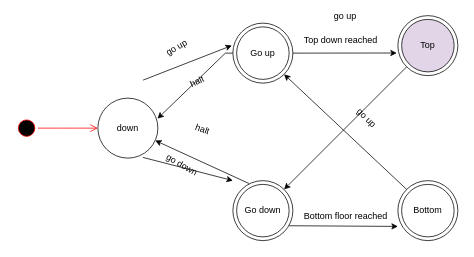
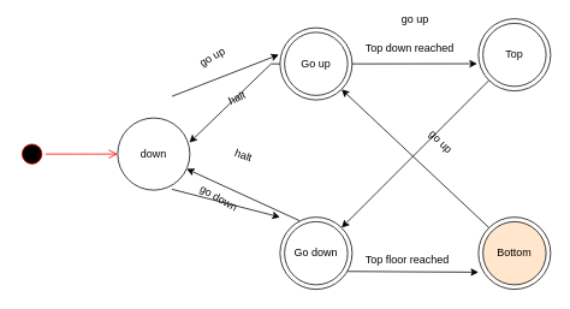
  <mxCell id="0" />
  <mxCell id="1" parent="0" />
  <mxCell id="2" value="" style="ellipse;html=1;shape=startState;fillColor=#000000;strokeColor=#ff0000;rounded=1;shadow=0;comic=0;labelBackgroundColor=none;fontFamily=Verdana;fontSize=12;fontColor=#000000;align=center;direction=south;" parent="1" vertex="1"><mxGeometry x="20" y="155" width="30" height="30" as="geometry" /></mxCell>
  <mxCell id="3" style="edgeStyle=orthogonalEdgeStyle;html=1;labelBackgroundColor=none;endArrow=open;endSize=8;strokeColor=#ff0000;fontFamily=Verdana;fontSize=12;align=left;" parent="1" source="2" edge="1"><mxGeometry relative="1" as="geometry"><mxPoint x="130" y="170" as="targetPoint" /></mxGeometry></mxCell>
  <mxCell id="4" value="down" style="ellipse;whiteSpace=wrap;html=1;aspect=fixed;" vertex="1" parent="1"><mxGeometry x="130" y="130" width="80" height="80" as="geometry" /></mxCell>
  <mxCell id="5" value="" style="ellipse;whiteSpace=wrap;html=1;aspect=fixed;" vertex="1" parent="1"><mxGeometry x="310" y="30" width="80" height="80" as="geometry" /></mxCell>
  <mxCell id="6" value="" style="ellipse;whiteSpace=wrap;html=1;aspect=fixed;" vertex="1" parent="1"><mxGeometry x="310" y="240" width="80" height="80" as="geometry" /></mxCell>
  <mxCell id="7" value="" style="ellipse;whiteSpace=wrap;html=1;aspect=fixed;" vertex="1" parent="1"><mxGeometry x="530" y="240" width="80" height="80" as="geometry" /></mxCell>
  <mxCell id="8" value="" style="ellipse;whiteSpace=wrap;html=1;aspect=fixed;" vertex="1" parent="1"><mxGeometry x="530" y="20" width="80" height="80" as="geometry" /></mxCell>
  <mxCell id="9" value="Go up" style="ellipse;whiteSpace=wrap;html=1;aspect=fixed;" vertex="1" parent="1"><mxGeometry x="315" y="35" width="70" height="70" as="geometry" /></mxCell>
- <mxCell id="10" value="Top" style="ellipse;whiteSpace=wrap;html=1;aspect=fixed;fillColor=#e1d5e7;" vertex="1" parent="1"><mxGeometry x="535" y="25" width="70" height="70" as="geometry" /></mxCell>
+ <mxCell id="10" value="Top" style="ellipse;whiteSpace=wrap;html=1;aspect=fixed;" vertex="1" parent="1"><mxGeometry x="535" y="25" width="70" height="70" as="geometry" /></mxCell>
  <mxCell id="11" value="Go down" style="ellipse;whiteSpace=wrap;html=1;aspect=fixed;" vertex="1" parent="1"><mxGeometry x="315" y="245" width="70" height="70" as="geometry" /></mxCell>
- <mxCell id="12" value="Bottom" style="ellipse;whiteSpace=wrap;html=1;aspect=fixed;" vertex="1" parent="1"><mxGeometry x="535" y="245" width="70" height="70" as="geometry" /></mxCell>
+ <mxCell id="12" value="Bottom" style="ellipse;whiteSpace=wrap;html=1;aspect=fixed;fillColor=#ffe6cc;" vertex="1" parent="1"><mxGeometry x="535" y="245" width="70" height="70" as="geometry" /></mxCell>
  <mxCell id="13" value="" style="endArrow=classic;html=1;rounded=0;exitX=1;exitY=0;exitDx=0;exitDy=0;entryX=-0.017;entryY=0.373;entryDx=0;entryDy=0;entryPerimeter=0;" edge="1" parent="1" target="5"><mxGeometry width="50" height="50" relative="1" as="geometry"><mxPoint x="190.284" y="105.996" as="sourcePoint" /><mxPoint x="301" y="51.28" as="targetPoint" /></mxGeometry></mxCell>
  <mxCell id="14" value="" style="endArrow=classic;html=1;rounded=0;exitX=0.75;exitY=0.988;exitDx=0;exitDy=0;exitPerimeter=0;" edge="1" parent="1" source="4"><mxGeometry width="50" height="50" relative="1" as="geometry"><mxPoint x="190.004" y="204.996" as="sourcePoint" /><mxPoint x="310" y="240" as="targetPoint" /></mxGeometry></mxCell>
  <mxCell id="15" value="" style="endArrow=classic;html=1;rounded=0;exitX=1;exitY=0.5;exitDx=0;exitDy=0;entryX=-0.018;entryY=0.673;entryDx=0;entryDy=0;entryPerimeter=0;" edge="1" parent="1" source="5"><mxGeometry width="50" height="50" relative="1" as="geometry"><mxPoint x="390.004" y="60.996" as="sourcePoint" /><mxPoint x="528.56" y="69.84" as="targetPoint" /></mxGeometry></mxCell>
  <mxCell id="16" value="" style="endArrow=classic;html=1;rounded=0;exitX=1;exitY=0.5;exitDx=0;exitDy=0;entryX=0;entryY=0.763;entryDx=0;entryDy=0;entryPerimeter=0;" edge="1" parent="1" target="7"><mxGeometry width="50" height="50" relative="1" as="geometry"><mxPoint x="385" y="300.16" as="sourcePoint" /><mxPoint x="523.56" y="300" as="targetPoint" /></mxGeometry></mxCell>
  <mxCell id="17" value="" style="endArrow=classic;html=1;rounded=0;entryX=1;entryY=0;entryDx=0;entryDy=0;" edge="1" parent="1" source="8" target="6"><mxGeometry width="50" height="50" relative="1" as="geometry"><mxPoint x="230" y="210" as="sourcePoint" /><mxPoint x="280" y="160" as="targetPoint" /></mxGeometry></mxCell>
  <mxCell id="18" value="" style="endArrow=classic;html=1;rounded=0;exitX=0;exitY=0;exitDx=0;exitDy=0;entryX=1;entryY=1;entryDx=0;entryDy=0;" edge="1" parent="1" source="7" target="5"><mxGeometry width="50" height="50" relative="1" as="geometry"><mxPoint x="230" y="210" as="sourcePoint" /><mxPoint x="280" y="160" as="targetPoint" /></mxGeometry></mxCell>
  <mxCell id="19" value="" style="endArrow=classic;html=1;rounded=0;exitX=0.268;exitY=0.048;exitDx=0;exitDy=0;exitPerimeter=0;" edge="1" parent="1" source="6" target="4"><mxGeometry width="50" height="50" relative="1" as="geometry"><mxPoint x="230" y="210" as="sourcePoint" /><mxPoint x="280" y="160" as="targetPoint" /></mxGeometry></mxCell>
  <mxCell id="20" value="" style="endArrow=classic;html=1;rounded=0;entryX=0.994;entryY=0.342;entryDx=0;entryDy=0;entryPerimeter=0;" edge="1" parent="1" source="5" target="4"><mxGeometry width="50" height="50" relative="1" as="geometry"><mxPoint x="230" y="210" as="sourcePoint" /><mxPoint x="240" y="125" as="targetPoint" /><Array as="points"><mxPoint x="300" y="70" /></Array></mxGeometry></mxCell>
- <mxCell id="21" value="Bottom floor reached" style="text;html=1;strokeColor=none;fillColor=none;spacing=5;spacingTop=-20;whiteSpace=wrap;overflow=hidden;rounded=0;" vertex="1" parent="1"><mxGeometry x="400" y="291" width="190" height="20" as="geometry" /></mxCell>
+ <mxCell id="21" value="Top floor reached" style="text;html=1;strokeColor=none;fillColor=none;spacing=5;spacingTop=-20;whiteSpace=wrap;overflow=hidden;rounded=0;" vertex="1" parent="1"><mxGeometry x="400" y="291" width="190" height="20" as="geometry" /></mxCell>
  <mxCell id="22" value="Top down reached" style="text;html=1;strokeColor=none;fillColor=none;spacing=5;spacingTop=-20;whiteSpace=wrap;overflow=hidden;rounded=0;" vertex="1" parent="1"><mxGeometry x="400" y="56" width="190" height="20" as="geometry" /></mxCell>
  <mxCell id="23" value="go up" style="text;html=1;strokeColor=none;fillColor=none;spacing=5;spacingTop=-20;whiteSpace=wrap;overflow=hidden;rounded=0;rotation=-30;" vertex="1" parent="1"><mxGeometry x="220" y="62" width="50" height="14" as="geometry" /></mxCell>
  <mxCell id="24" value="go up" style="text;html=1;strokeColor=none;fillColor=none;spacing=5;spacingTop=-20;whiteSpace=wrap;overflow=hidden;rounded=0;rotation=0;" vertex="1" parent="1"><mxGeometry x="440" y="24" width="50" height="14" as="geometry" /></mxCell>
  <mxCell id="25" value="go up" style="text;html=1;strokeColor=none;fillColor=none;spacing=5;spacingTop=-20;whiteSpace=wrap;overflow=hidden;rounded=0;rotation=45;" vertex="1" parent="1"><mxGeometry x="460" y="160" width="50" height="14" as="geometry" /></mxCell>
  <mxCell id="26" value="go down" style="text;html=1;strokeColor=none;fillColor=none;spacing=5;spacingTop=-20;whiteSpace=wrap;overflow=hidden;rounded=0;rotation=30;" vertex="1" parent="1"><mxGeometry x="209.33" y="222.5" width="60" height="14" as="geometry" /></mxCell>
  <mxCell id="27" value="halt" style="text;html=1;strokeColor=none;fillColor=none;spacing=5;spacingTop=-20;whiteSpace=wrap;overflow=hidden;rounded=0;rotation=-25;" vertex="1" parent="1"><mxGeometry x="251" y="106" width="50" height="14" as="geometry" /></mxCell>
  <mxCell id="28" value="halt" style="text;html=1;strokeColor=none;fillColor=none;spacing=5;spacingTop=-20;whiteSpace=wrap;overflow=hidden;rounded=0;rotation=20;" vertex="1" parent="1"><mxGeometry x="251" y="178" width="50" height="14" as="geometry" /></mxCell>
